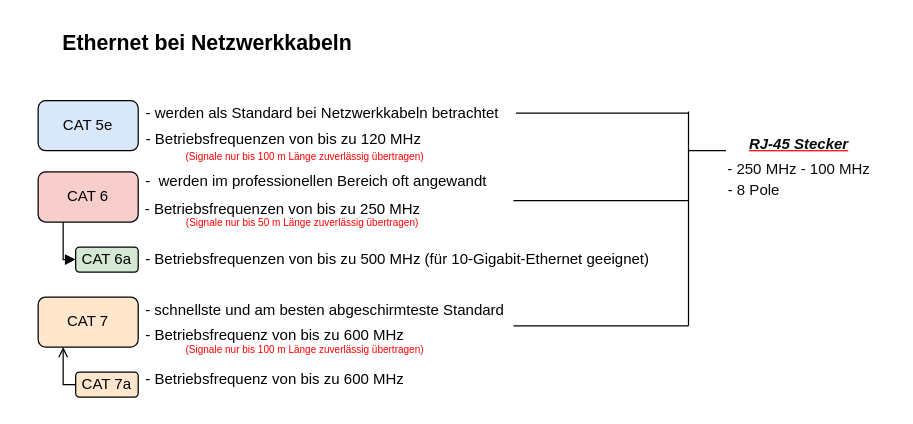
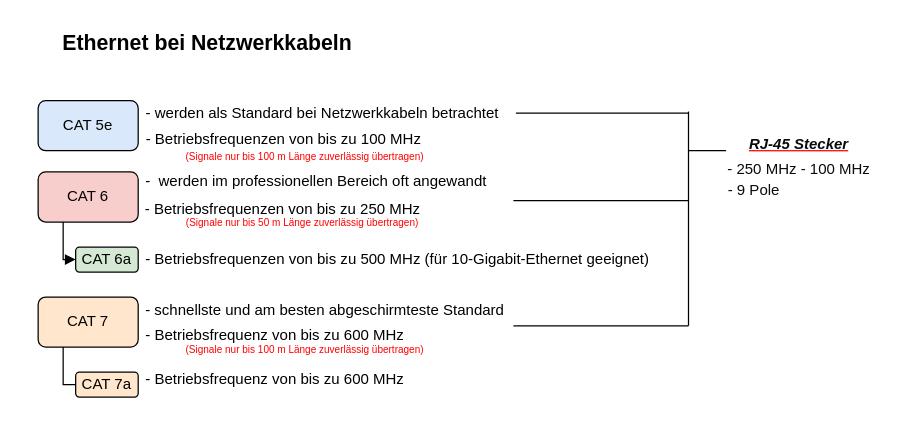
  <mxCell id="0" />
  <mxCell id="1" parent="0" />
  <mxCell id="2" value="&lt;b style=&quot;font-size: 17px;&quot;&gt;Ethernet bei Netzwerkkabeln&lt;/b&gt;" style="text;html=1;align=center;verticalAlign=middle;resizable=0;points=[];autosize=1;strokeColor=none;fillColor=none;fontSize=17;" parent="1" vertex="1"><mxGeometry x="20" y="20" width="290" height="30" as="geometry" /></mxCell>
  <mxCell id="3" value="CAT 5e" style="rounded=1;whiteSpace=wrap;html=1;fillColor=#dae8fc;strokeColor=#000000;" parent="1" vertex="1"><mxGeometry x="30" y="80" width="80" height="40" as="geometry" /></mxCell>
  <mxCell id="4" value="CAT 6" style="rounded=1;whiteSpace=wrap;html=1;fillColor=#f8cecc;strokeColor=#000000;" parent="1" vertex="1"><mxGeometry x="30" y="137" width="80" height="40" as="geometry" /></mxCell>
  <mxCell id="5" value="- werden als Standard bei Netzwerkkabeln betrachtet" style="text;html=1;align=center;verticalAlign=middle;resizable=0;points=[];autosize=1;strokeColor=none;fillColor=none;" parent="1" vertex="1"><mxGeometry x="102" y="75" width="310" height="30" as="geometry" /></mxCell>
- <mxCell id="6" value="- Betriebsfrequenzen von bis zu 120 MHz" style="text;html=1;align=center;verticalAlign=middle;resizable=0;points=[];autosize=1;strokeColor=none;fillColor=none;" parent="1" vertex="1"><mxGeometry x="106" y="96" width="240" height="30" as="geometry" /></mxCell>
+ <mxCell id="6" value="- Betriebsfrequenzen von bis zu 100 MHz" style="text;html=1;align=center;verticalAlign=middle;resizable=0;points=[];autosize=1;strokeColor=none;fillColor=none;" parent="1" vertex="1"><mxGeometry x="106" y="96" width="240" height="30" as="geometry" /></mxCell>
  <mxCell id="7" value="-&amp;nbsp; werden im professionellen Bereich oft angewandt" style="text;html=1;align=center;verticalAlign=middle;resizable=0;points=[];autosize=1;strokeColor=none;fillColor=none;" parent="1" vertex="1"><mxGeometry x="102" y="130" width="300" height="30" as="geometry" /></mxCell>
  <mxCell id="8" value="&lt;div&gt;- Betriebsfrequenzen von bis zu 250 MHz&amp;nbsp;&lt;/div&gt;" style="text;html=1;align=center;verticalAlign=middle;resizable=0;points=[];autosize=1;strokeColor=none;fillColor=none;" parent="1" vertex="1"><mxGeometry x="102" y="152" width="250" height="30" as="geometry" /></mxCell>
  <mxCell id="9" value="CAT 6a" style="rounded=1;whiteSpace=wrap;html=1;fillColor=#d5e8d4;strokeColor=#000000;" parent="1" vertex="1"><mxGeometry x="60" y="197" width="50" height="20" as="geometry" /></mxCell>
  <mxCell id="10" value="" style="endArrow=block;html=1;rounded=0;exitX=0.25;exitY=1;exitDx=0;exitDy=0;entryX=0;entryY=0.5;entryDx=0;entryDy=0;" parent="1" source="4" target="9" edge="1"><mxGeometry width="50" height="50" relative="1" as="geometry"><mxPoint x="120" y="207" as="sourcePoint" /><mxPoint x="170" y="157" as="targetPoint" /><Array as="points"><mxPoint x="50" y="207" /></Array></mxGeometry></mxCell>
  <mxCell id="11" value="- Betriebsfrequenzen von bis zu 500 MHz (für 10-Gigabit-Ethernet geeignet)" style="text;html=1;align=center;verticalAlign=middle;resizable=0;points=[];autosize=1;strokeColor=none;fillColor=none;" parent="1" vertex="1"><mxGeometry x="102" y="192" width="430" height="30" as="geometry" /></mxCell>
  <mxCell id="12" value="CAT 7" style="rounded=1;whiteSpace=wrap;html=1;fillColor=#ffe6cc;strokeColor=#000000;" parent="1" vertex="1"><mxGeometry x="30" y="237" width="80" height="40" as="geometry" /></mxCell>
  <mxCell id="13" value="- schnellste und am besten abgeschirmteste Standard" style="text;html=1;align=center;verticalAlign=middle;resizable=0;points=[];autosize=1;strokeColor=none;fillColor=none;" parent="1" vertex="1"><mxGeometry x="104" y="233" width="310" height="30" as="geometry" /></mxCell>
  <mxCell id="14" value="- Betriebsfrequenz von bis zu 600 MHz" style="text;html=1;align=center;verticalAlign=middle;resizable=0;points=[];autosize=1;strokeColor=none;fillColor=none;" parent="1" vertex="1"><mxGeometry x="104" y="253" width="230" height="30" as="geometry" /></mxCell>
  <mxCell id="15" value="&lt;font color=&quot;#ff0000&quot; style=&quot;font-size: 8px;&quot;&gt;(Signale nur bis 50 m Länge zuverlässig übertragen)&lt;/font&gt;" style="text;html=1;align=center;verticalAlign=middle;resizable=0;points=[];autosize=1;strokeColor=none;fillColor=none;" parent="1" vertex="1"><mxGeometry x="136" y="162" width="210" height="30" as="geometry" /></mxCell>
  <mxCell id="16" value="&lt;font color=&quot;#090b0f&quot; style=&quot;font-size: 12px;&quot;&gt;&lt;b&gt;&lt;i&gt;RJ-45 Stecker&lt;/i&gt;&lt;/b&gt;&lt;/font&gt;" style="text;html=1;align=center;verticalAlign=middle;resizable=0;points=[];autosize=1;strokeColor=none;fillColor=none;fontSize=8;fontColor=#FF0000;fontStyle=4" parent="1" vertex="1"><mxGeometry x="588" y="100" width="100" height="30" as="geometry" /></mxCell>
  <mxCell id="17" value="" style="endArrow=none;html=1;rounded=0;fontSize=12;fontColor=#090B0F;" parent="1" edge="1"><mxGeometry width="50" height="50" relative="1" as="geometry"><mxPoint x="550" y="120" as="sourcePoint" /><mxPoint x="580" y="120" as="targetPoint" /></mxGeometry></mxCell>
  <mxCell id="18" value="" style="endArrow=none;html=1;rounded=0;fontSize=12;fontColor=#090B0F;exitX=1;exitY=0.495;exitDx=0;exitDy=0;exitPerimeter=0;" parent="1" source="5" edge="1"><mxGeometry width="50" height="50" relative="1" as="geometry"><mxPoint x="410" y="160" as="sourcePoint" /><mxPoint x="550" y="90" as="targetPoint" /></mxGeometry></mxCell>
  <mxCell id="19" value="" style="endArrow=none;html=1;rounded=0;fontSize=12;fontColor=#090B0F;" parent="1" edge="1"><mxGeometry width="50" height="50" relative="1" as="geometry"><mxPoint x="410" y="160" as="sourcePoint" /><mxPoint x="550" y="160" as="targetPoint" /></mxGeometry></mxCell>
- <mxCell id="20" value="-&amp;nbsp;8 Pole" style="text;html=1;align=center;verticalAlign=middle;resizable=0;points=[];autosize=1;strokeColor=none;fillColor=none;fontSize=12;fontColor=#090B0F;" parent="1" vertex="1"><mxGeometry x="572" y="137" width="60" height="30" as="geometry" /></mxCell>
+ <mxCell id="20" value="-&amp;nbsp;9 Pole" style="text;html=1;align=center;verticalAlign=middle;resizable=0;points=[];autosize=1;strokeColor=none;fillColor=none;fontSize=12;fontColor=#090B0F;" parent="1" vertex="1"><mxGeometry x="572" y="137" width="60" height="30" as="geometry" /></mxCell>
  <mxCell id="21" value="-&amp;nbsp;250 MHz - 100 MHz" style="text;html=1;align=center;verticalAlign=middle;resizable=0;points=[];autosize=1;strokeColor=none;fillColor=none;fontSize=12;fontColor=#090B0F;" parent="1" vertex="1"><mxGeometry x="568" y="120" width="140" height="30" as="geometry" /></mxCell>
  <mxCell id="22" value="(Signale nur bis 100 m Länge zuverlässig übertragen)" style="text;html=1;align=center;verticalAlign=middle;resizable=0;points=[];autosize=1;strokeColor=none;fillColor=none;fontSize=8;fontColor=#FF0000;" parent="1" vertex="1"><mxGeometry x="138" y="269" width="210" height="20" as="geometry" /></mxCell>
  <mxCell id="23" value="(Signale nur bis 100 m Länge zuverlässig übertragen)" style="text;html=1;align=center;verticalAlign=middle;resizable=0;points=[];autosize=1;strokeColor=none;fillColor=none;fontSize=8;fontColor=#FF0000;" parent="1" vertex="1"><mxGeometry x="138" y="115" width="210" height="20" as="geometry" /></mxCell>
  <mxCell id="24" value="" style="endArrow=none;html=1;rounded=0;fontSize=12;fontColor=#090B0F;" parent="1" edge="1"><mxGeometry width="50" height="50" relative="1" as="geometry"><mxPoint x="410" y="260" as="sourcePoint" /><mxPoint x="550" y="260" as="targetPoint" /></mxGeometry></mxCell>
  <mxCell id="25" value="" style="endArrow=none;html=1;rounded=0;fontSize=17;fontColor=#FF0000;" parent="1" edge="1"><mxGeometry width="50" height="50" relative="1" as="geometry"><mxPoint x="550" y="260" as="sourcePoint" /><mxPoint x="550" y="88.667" as="targetPoint" /></mxGeometry></mxCell>
  <mxCell id="26" value="" style="endArrow=none;html=1;rounded=0;fontSize=17;fontColor=#FF0000;" parent="1" edge="1"><mxGeometry width="50" height="50" relative="1" as="geometry"><mxPoint x="550" y="260" as="sourcePoint" /><mxPoint x="550" y="260" as="targetPoint" /></mxGeometry></mxCell>
  <mxCell id="27" value="CAT 7a" style="rounded=1;whiteSpace=wrap;html=1;fillColor=#ffe6cc;strokeColor=#000000;" parent="1" vertex="1"><mxGeometry x="60" y="297" width="50" height="20" as="geometry" /></mxCell>
- <mxCell id="28" value="" style="endArrow=open;html=1;rounded=0;fontSize=17;fontColor=#FF0000;entryX=0.25;entryY=1;entryDx=0;entryDy=0;exitX=0;exitY=0.5;exitDx=0;exitDy=0;" parent="1" source="27" target="12" edge="1"><mxGeometry width="50" height="50" relative="1" as="geometry"><mxPoint x="90" y="330" as="sourcePoint" /><mxPoint x="140" y="280" as="targetPoint" /><Array as="points"><mxPoint x="50" y="307" /></Array></mxGeometry></mxCell>
+ <mxCell id="28" value="" style="endArrow=none;html=1;rounded=0;fontSize=17;fontColor=#FF0000;entryX=0.25;entryY=1;entryDx=0;entryDy=0;exitX=0;exitY=0.5;exitDx=0;exitDy=0;" parent="1" source="27" target="12" edge="1"><mxGeometry width="50" height="50" relative="1" as="geometry"><mxPoint x="90" y="330" as="sourcePoint" /><mxPoint x="140" y="280" as="targetPoint" /><Array as="points"><mxPoint x="50" y="307" /></Array></mxGeometry></mxCell>
  <mxCell id="29" value="&lt;font style=&quot;font-size: 12px;&quot; color=&quot;#000000&quot;&gt;- Betriebsfrequenz von bis zu 600 MHz&lt;/font&gt;" style="text;html=1;align=center;verticalAlign=middle;resizable=0;points=[];autosize=1;strokeColor=none;fillColor=none;fontSize=17;fontColor=#FF0000;" parent="1" vertex="1"><mxGeometry x="104" y="287" width="230" height="30" as="geometry" /></mxCell>
